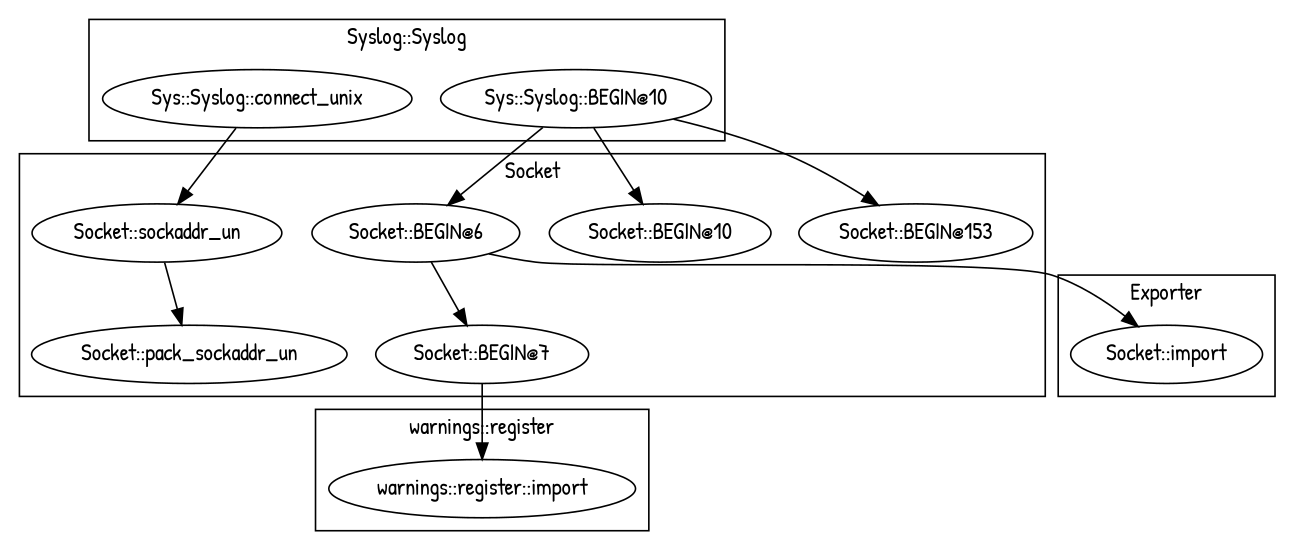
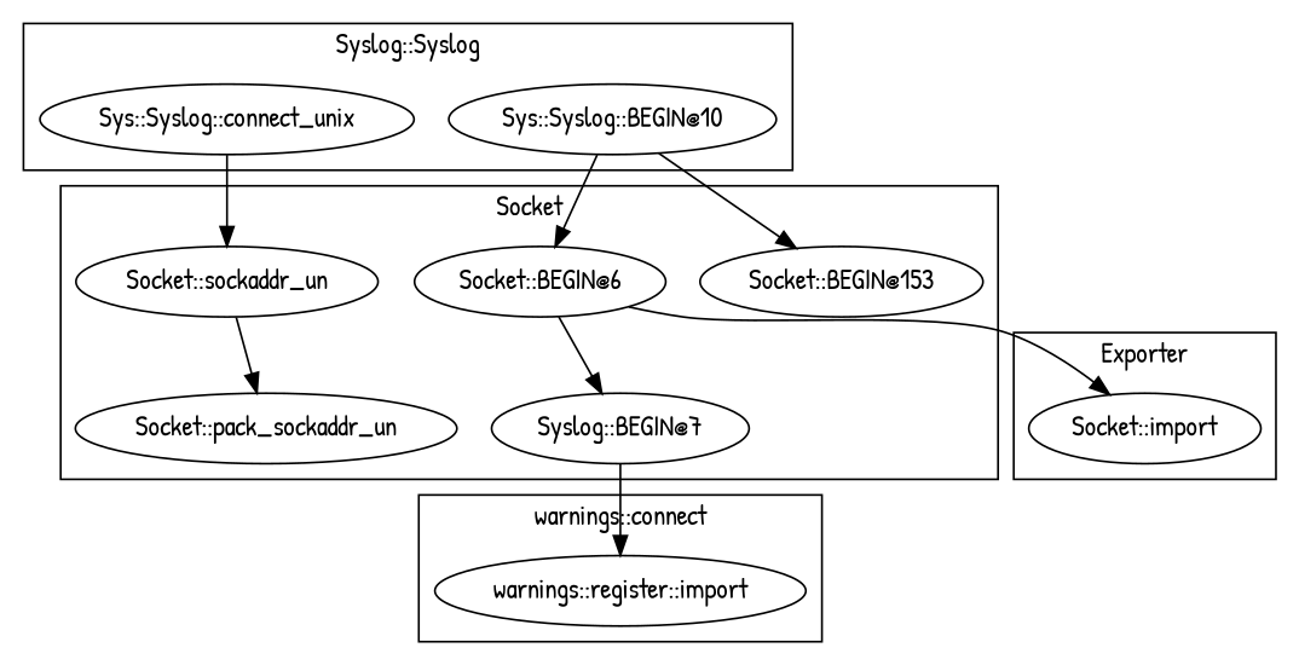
  digraph {
    fontname="Patrick Hand"
    node [fontname="Patrick Hand"]
    edge [fontname="Patrick Hand"]
    n1 [label="Socket::BEGIN@153"]
-   "Socket::BEGIN@10"
    "Socket::BEGIN@6"
    "Socket::pack_sockaddr_un"
    "Socket::sockaddr_un"
-   "Socket::BEGIN@7"
+   "Socket::BEGIN@7" [label="Syslog::BEGIN@7"]
    "Sys::Syslog::connect_unix"
    "Sys::Syslog::BEGIN@10"
    n9 [label="Socket::import"]
    "warnings::register::import"
    subgraph cluster_1 {
      label=Socket
      n1
-     "Socket::BEGIN@10"
      "Socket::BEGIN@6"
      "Socket::pack_sockaddr_un"
      "Socket::sockaddr_un"
      "Socket::BEGIN@7"
    }
    subgraph cluster_2 {
      label="Syslog::Syslog"
      "Sys::Syslog::connect_unix"
      "Sys::Syslog::BEGIN@10"
    }
    subgraph cluster_3 {
      label=Exporter
      n9
    }
    subgraph cluster_4 {
-     label="warnings::register"
+     label="warnings::connect"
      "warnings::register::import"
    }
    "Socket::BEGIN@6" -> "Socket::BEGIN@7"
    "Socket::BEGIN@6" -> n9
    "Socket::sockaddr_un" -> "Socket::pack_sockaddr_un"
    "Socket::BEGIN@7" -> "warnings::register::import"
    "Sys::Syslog::connect_unix" -> "Socket::sockaddr_un"
    "Sys::Syslog::BEGIN@10" -> n1
-   "Sys::Syslog::BEGIN@10" -> "Socket::BEGIN@10"
    "Sys::Syslog::BEGIN@10" -> "Socket::BEGIN@6"
  }
